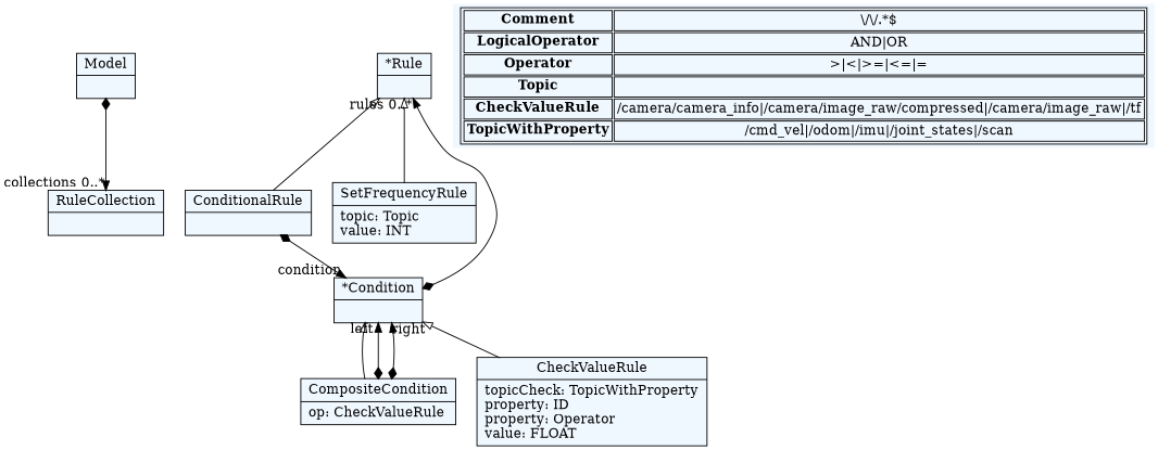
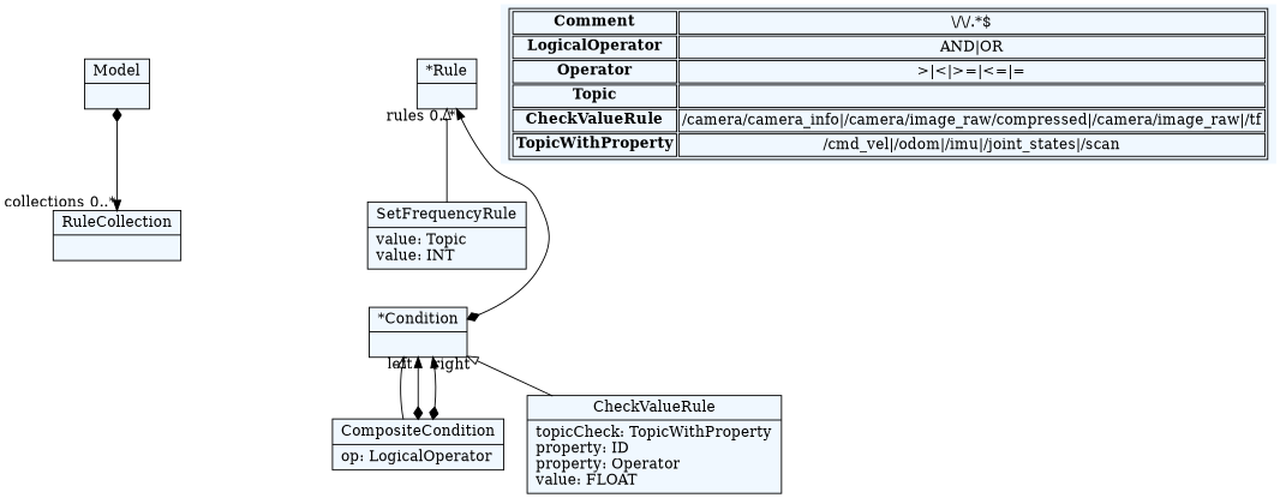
  digraph {
    fontname="Bitstream Vera Sans"
    fontsize=8
    nodesep=0.3
    node [fillcolor=aliceblue shape=record style=filled]
    edge [arrowtail=diamond dir=both]
    n1 [label="{Model|}"]
    n2 [label="{RuleCollection|}"]
    n3 [label="{*Rule|}"]
-   n4 [label="{ConditionalRule|}"]
-   n5 [label="{SetFrequencyRule|topic: Topic\lvalue: INT\l}"]
+   n5 [label="{SetFrequencyRule|value: Topic\lvalue: INT\l}"]
    n6 [label="{*Condition|}"]
-   n7 [label="{CompositeCondition|op: CheckValueRule\l}"]
+   n7 [label="{CompositeCondition|op: LogicalOperator\l}"]
    n8 [label="{CheckValueRule|topicCheck: TopicWithProperty\lproperty: ID\lproperty: Operator\lvalue: FLOAT\l}"]
    n9 [label=< <table> 	<tr> 		<td><b>Comment</b></td><td>\/\/.*$</td> 	</tr> 	<tr> 		<td><b>LogicalOperator</b></td><td>AND|OR</td> 	</tr> 	<tr> 		<td><b>Operator</b></td><td>&gt;|&lt;|&gt;=|&lt;=|=</td> 	</tr> 	<tr> 		<td><b>Topic</b></td><td></td> 	</tr> 	<tr> 		<td><b>CheckValueRule</b></td><td>/camera/camera_info|/camera/image_raw/compressed|/camera/image_raw|/tf</td> 	</tr> 	<tr> 		<td><b>TopicWithProperty</b></td><td>/cmd_vel|/odom|/imu|/joint_states|/scan</td> 	</tr> </table> > shape=plaintext]
    n1 -> n2 [headlabel="collections 0..*"]
-   n3 -> n4 [arrowtail=empty dir=back]
    n3 -> n5 [arrowtail=empty dir=back]
-   n4 -> n6 [headlabel="condition "]
    n6 -> n3 [headlabel="rules 0..*"]
    n6 -> n7 [arrowtail=empty dir=back]
    n6 -> n8 [arrowtail=empty dir=back]
    n7 -> n6 [headlabel="left "]
    n7 -> n6 [headlabel="right "]
  }
